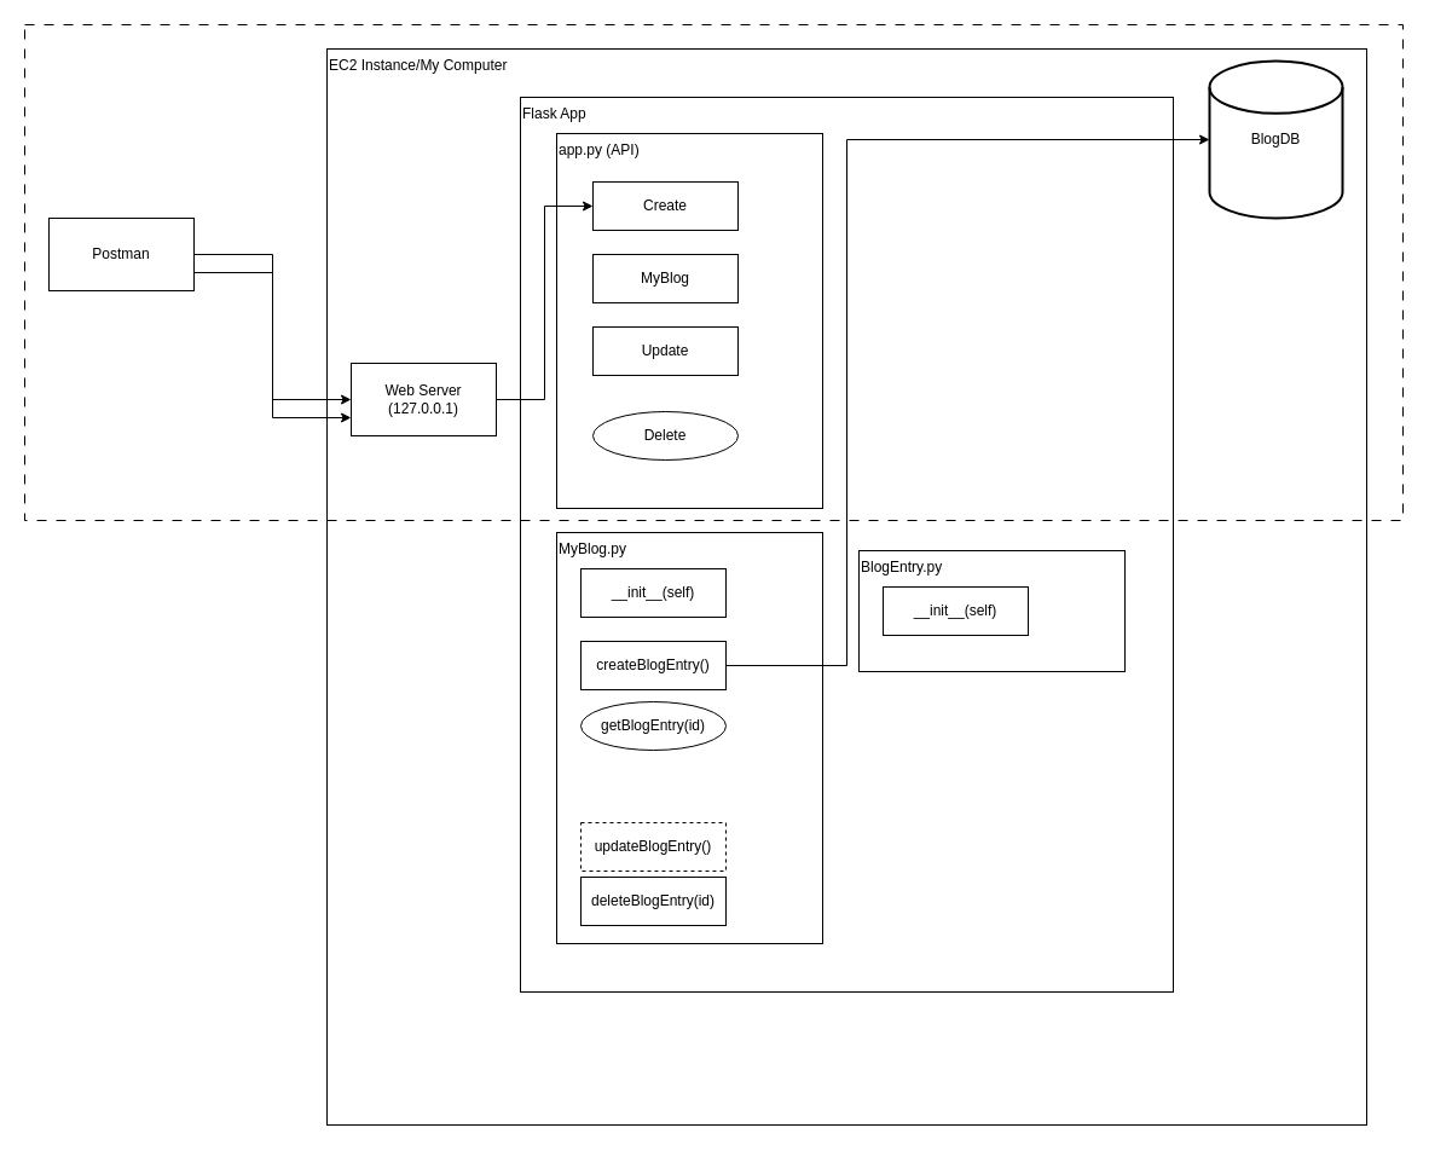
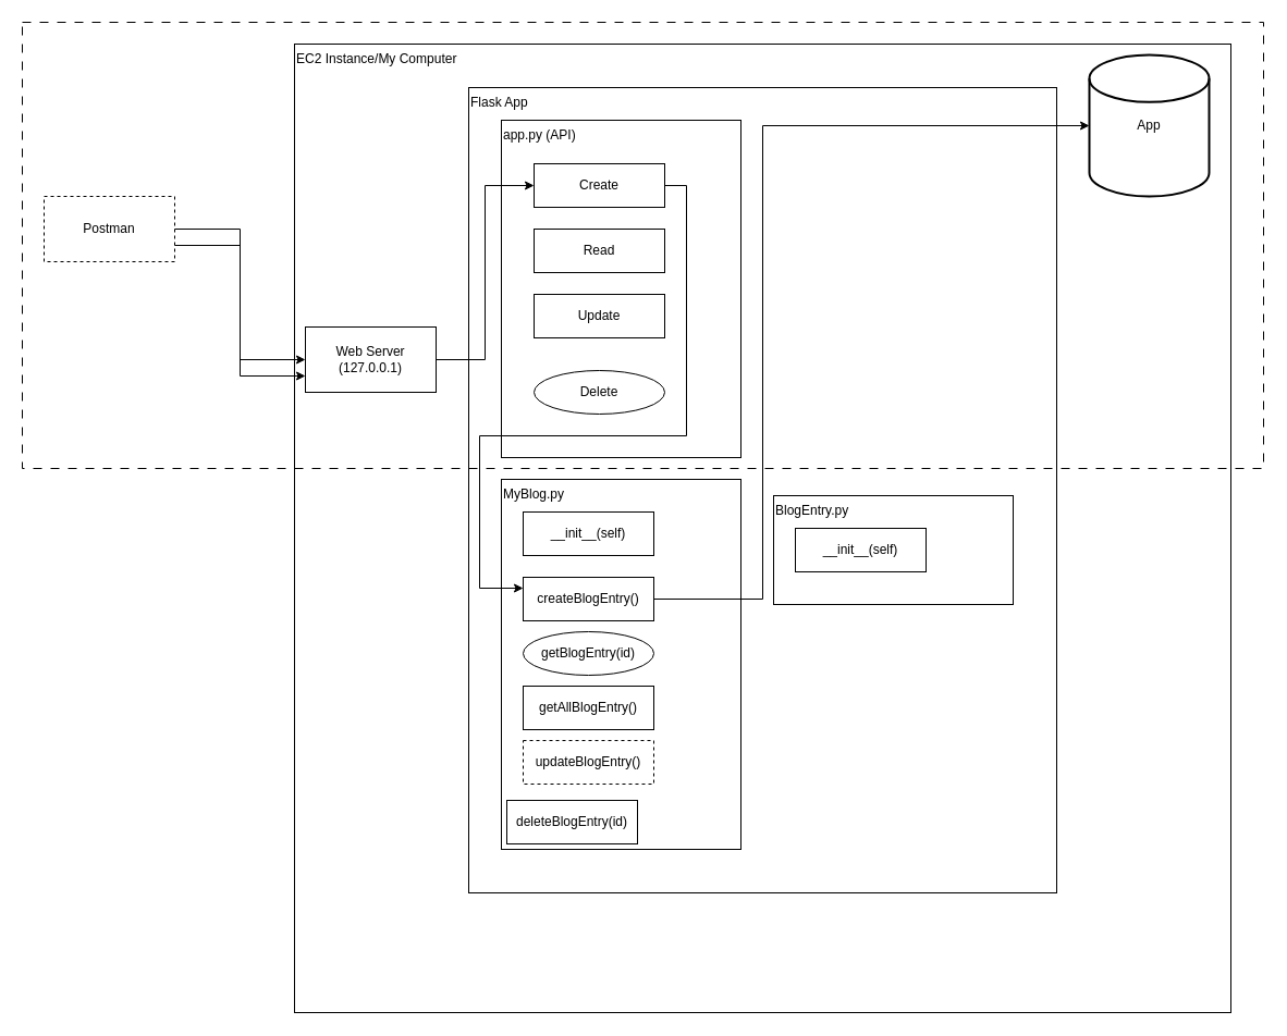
  <mxCell id="0" />
  <mxCell id="1" parent="0" />
  <mxCell id="2" value="EC2 Instance/My Computer" style="rounded=0;whiteSpace=wrap;html=1;verticalAlign=top;align=left;" vertex="1" parent="1"><mxGeometry x="270" width="860" height="890" as="geometry" y="40" /></mxCell>
  <mxCell id="3" value="Flask App" style="rounded=0;whiteSpace=wrap;html=1;align=left;verticalAlign=top;" vertex="1" parent="1"><mxGeometry x="430" y="80" width="540" height="740" as="geometry" /></mxCell>
- <mxCell id="4" value="BlogDB" style="strokeWidth=2;html=1;shape=mxgraph.flowchart.database;whiteSpace=wrap;" vertex="1" parent="1"><mxGeometry x="1000" y="50" width="110" height="130" as="geometry" /></mxCell>
- <mxCell id="5" value="Postman" style="rounded=0;whiteSpace=wrap;html=1;" vertex="1" parent="1"><mxGeometry x="40" y="180" width="120" height="60" as="geometry" /></mxCell>
+ <mxCell id="4" value="App" style="strokeWidth=2;html=1;shape=mxgraph.flowchart.database;whiteSpace=wrap;" vertex="1" parent="1"><mxGeometry x="1000" y="50" width="110" height="130" as="geometry" /></mxCell>
+ <mxCell id="5" value="Postman" style="rounded=0;whiteSpace=wrap;html=1;dashed=1;" vertex="1" parent="1"><mxGeometry x="40" y="180" width="120" height="60" as="geometry" /></mxCell>
  <mxCell id="6" value="" style="group" vertex="1" connectable="0" parent="1"><mxGeometry x="460" y="110" width="220" height="310" as="geometry" /></mxCell>
  <mxCell id="7" value="app.py (API)" style="rounded=0;whiteSpace=wrap;html=1;verticalAlign=top;align=left;" vertex="1" parent="6"><mxGeometry width="220" height="310" as="geometry" /></mxCell>
  <mxCell id="8" value="Create" style="rounded=0;whiteSpace=wrap;html=1;" vertex="1" parent="6"><mxGeometry x="30" y="40" width="120" height="40" as="geometry" /></mxCell>
- <mxCell id="9" value="MyBlog" style="rounded=0;whiteSpace=wrap;html=1;" vertex="1" parent="6"><mxGeometry x="30" y="100" width="120" height="40" as="geometry" /></mxCell>
+ <mxCell id="9" value="Read" style="rounded=0;whiteSpace=wrap;html=1;" vertex="1" parent="6"><mxGeometry x="30" y="100" width="120" height="40" as="geometry" /></mxCell>
  <mxCell id="10" value="Update" style="rounded=0;whiteSpace=wrap;html=1;" vertex="1" parent="6"><mxGeometry x="30" y="160" width="120" height="40" as="geometry" /></mxCell>
  <mxCell id="11" value="Delete" style="ellipse;whiteSpace=wrap;html=1;" vertex="1" parent="6"><mxGeometry x="30" y="230" width="120" height="40" as="geometry" /></mxCell>
  <mxCell id="12" value="" style="group" vertex="1" connectable="0" parent="1"><mxGeometry x="710" y="455" width="220" height="270" as="geometry" /></mxCell>
  <mxCell id="13" value="BlogEntry.py" style="rounded=0;whiteSpace=wrap;html=1;verticalAlign=top;align=left;" vertex="1" parent="12"><mxGeometry width="220" height="100" as="geometry" /></mxCell>
  <mxCell id="14" value="__init__(self)" style="rounded=0;whiteSpace=wrap;html=1;" vertex="1" parent="12"><mxGeometry x="20" y="30" width="120" height="40" as="geometry" /></mxCell>
  <mxCell id="15" value="MyBlog.py" style="rounded=0;whiteSpace=wrap;html=1;verticalAlign=top;align=left;" vertex="1" parent="1"><mxGeometry x="460" y="440" width="220" height="340" as="geometry" /></mxCell>
  <mxCell id="16" value="__init__(self)" style="rounded=0;whiteSpace=wrap;html=1;" vertex="1" parent="1"><mxGeometry x="480" y="470" width="120" height="40" as="geometry" /></mxCell>
  <mxCell id="17" value="getBlogEntry(id)" style="ellipse;whiteSpace=wrap;html=1;" vertex="1" parent="1"><mxGeometry x="480" y="580" width="120" height="40" as="geometry" /></mxCell>
+ <mxCell id="18" value="getAllBlogEntry()" style="rounded=0;whiteSpace=wrap;html=1;" vertex="1" parent="1"><mxGeometry x="480" y="630" width="120" height="40" as="geometry" /></mxCell>
  <mxCell id="19" value="updateBlogEntry()" style="rounded=0;whiteSpace=wrap;html=1;dashed=1;" vertex="1" parent="1"><mxGeometry x="480" y="680" width="120" height="40" as="geometry" /></mxCell>
  <mxCell id="20" value="createBlogEntry()" style="rounded=0;whiteSpace=wrap;html=1;" vertex="1" parent="1"><mxGeometry x="480" y="530" width="120" height="40" as="geometry" /></mxCell>
- <mxCell id="21" value="deleteBlogEntry(id)" style="rounded=0;whiteSpace=wrap;html=1;" vertex="1" parent="1"><mxGeometry x="480" y="725" width="120" height="40" as="geometry" /></mxCell>
+ <mxCell id="21" value="deleteBlogEntry(id)" style="rounded=0;whiteSpace=wrap;html=1;" vertex="1" parent="1"><mxGeometry x="465" y="735" width="120" height="40" as="geometry" /></mxCell>
  <mxCell id="22" style="edgeStyle=orthogonalEdgeStyle;rounded=0;orthogonalLoop=1;jettySize=auto;html=1;exitX=1;exitY=0.5;exitDx=0;exitDy=0;entryX=0;entryY=0.5;entryDx=0;entryDy=0;" edge="1" parent="1" source="5" target="27"><mxGeometry relative="1" as="geometry" /></mxCell>
  <mxCell id="23" style="edgeStyle=orthogonalEdgeStyle;rounded=0;orthogonalLoop=1;jettySize=auto;html=1;exitX=1;exitY=0.75;exitDx=0;exitDy=0;entryX=0;entryY=0.75;entryDx=0;entryDy=0;" edge="1" parent="1" source="5" target="27"><mxGeometry relative="1" as="geometry" /></mxCell>
+ <mxCell id="24" style="edgeStyle=orthogonalEdgeStyle;rounded=0;orthogonalLoop=1;jettySize=auto;html=1;exitX=1;exitY=0.5;exitDx=0;exitDy=0;entryX=0;entryY=0.25;entryDx=0;entryDy=0;" edge="1" parent="1" source="8" target="20"><mxGeometry relative="1" as="geometry"><Array as="points"><mxPoint x="630" y="170" /><mxPoint x="630" y="400" /><mxPoint x="440" y="400" /><mxPoint x="440" y="540" /></Array></mxGeometry></mxCell>
  <mxCell id="25" style="edgeStyle=orthogonalEdgeStyle;rounded=0;orthogonalLoop=1;jettySize=auto;html=1;exitX=1;exitY=0.5;exitDx=0;exitDy=0;entryX=0;entryY=0.5;entryDx=0;entryDy=0;entryPerimeter=0;" edge="1" parent="1" source="20" target="4"><mxGeometry relative="1" as="geometry"><Array as="points"><mxPoint x="700" y="550" /><mxPoint x="700" y="115" /></Array></mxGeometry></mxCell>
  <mxCell id="26" style="edgeStyle=orthogonalEdgeStyle;rounded=0;orthogonalLoop=1;jettySize=auto;html=1;exitX=1;exitY=0.5;exitDx=0;exitDy=0;entryX=0;entryY=0.5;entryDx=0;entryDy=0;" edge="1" parent="1" source="27" target="8"><mxGeometry relative="1" as="geometry" /></mxCell>
- <mxCell id="27" value="Web Server&lt;div&gt;(127.0.0.1)&lt;/div&gt;" style="rounded=0;whiteSpace=wrap;html=1;" vertex="1" parent="1"><mxGeometry x="290" y="300" width="120" height="60" as="geometry" /></mxCell>
+ <mxCell id="27" value="Web Server&lt;div&gt;(127.0.0.1)&lt;/div&gt;" style="rounded=0;whiteSpace=wrap;html=1;" vertex="1" parent="1"><mxGeometry x="280" y="300" width="120" height="60" as="geometry" /></mxCell>
  <mxCell id="28" value="" style="rounded=0;whiteSpace=wrap;html=1;fillColor=none;dashed=1;dashPattern=8 8;shadow=0;" vertex="1" parent="1"><mxGeometry x="20" y="20" width="1140" height="410" as="geometry" /></mxCell>
